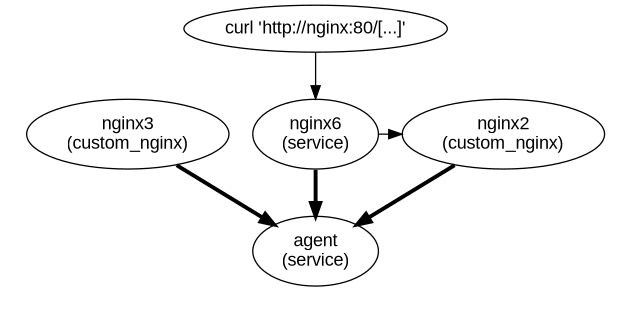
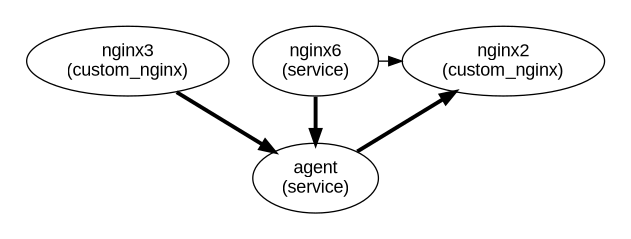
  digraph {
    fontname="Liberation Sans"
    rankdir=TB
    node [fontname="Liberation Sans"]
    edge [fontname="Liberation Sans" penwidth=3]
    n1 [label="nginx6\n(service)"]
    n2 [label="nginx2\n(custom_nginx)"]
    n3 [label="nginx3\n(custom_nginx)"]
    n4 [label="agent\n(service)"]
-   n5 [label="curl 'http://nginx:80/[...]'"]
    subgraph cluster_1 {
      rankdir=LR
      style=invis
      n4
      subgraph sub_2 {
        rank=source
        rankdir=LR
        style=invis
        n1
        n2
        n3
      }
    }
    n1 -> n2 [penwidth=""]
    n1 -> n4
-   n2 -> n4
+   n4 -> n2
    n3 -> n4
-   n5 -> n1 [penwidth=""]
  }
